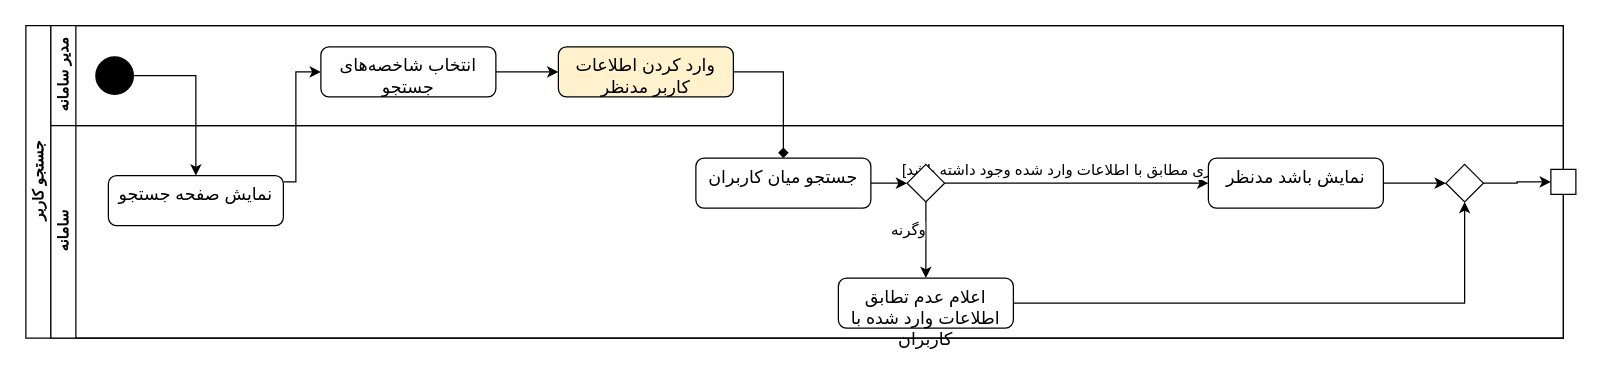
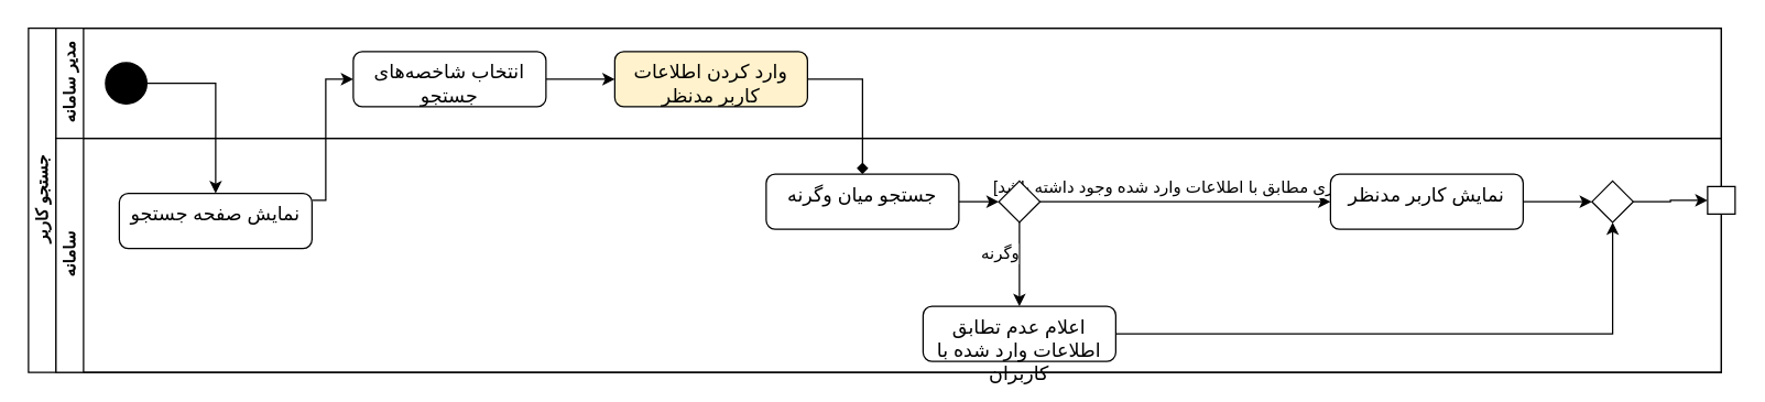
  <mxCell id="0" />
  <mxCell id="1" parent="0" />
  <mxCell id="2" value="جستجو کاربر" style="swimlane;html=1;childLayout=stackLayout;resizeParent=1;resizeParentMax=0;horizontal=0;startSize=20;horizontalStack=0;" vertex="1" parent="1"><mxGeometry x="20" y="20" width="1230" height="250" as="geometry" /></mxCell>
  <mxCell id="3" value="مدیر سامانه" style="swimlane;html=1;startSize=20;horizontal=0;" vertex="1" parent="2"><mxGeometry x="20" width="1210" height="80" as="geometry"><mxRectangle x="20" width="490" height="30" as="alternateBounds" /></mxGeometry></mxCell>
  <mxCell id="4" value="" style="ellipse;fillColor=strokeColor;html=1;" vertex="1" parent="3"><mxGeometry x="36" y="25" width="30" height="30" as="geometry" /></mxCell>
  <mxCell id="5" style="edgeStyle=orthogonalEdgeStyle;rounded=0;orthogonalLoop=1;jettySize=auto;html=1;" edge="1" parent="3" source="6" target="7"><mxGeometry relative="1" as="geometry"><mxPoint x="656" y="38.5" as="sourcePoint" /><mxPoint x="394" y="37" as="targetPoint" /></mxGeometry></mxCell>
  <mxCell id="6" value="&lt;span style=&quot;font-size: 14px;&quot;&gt;انتخاب شاخصه‌های جستجو&lt;/span&gt;" style="html=1;align=center;verticalAlign=top;rounded=1;absoluteArcSize=1;arcSize=13;dashed=0;whiteSpace=wrap;" vertex="1" parent="3"><mxGeometry x="216" y="17" width="140" height="40" as="geometry" /></mxCell>
  <mxCell id="7" value="&lt;font style=&quot;font-size: 14px;&quot;&gt;وارد کردن اطلاعات کاربر مدنظر&lt;/font&gt;" style="html=1;align=center;verticalAlign=top;rounded=1;absoluteArcSize=1;arcSize=13;dashed=0;whiteSpace=wrap;fillColor=#fff2cc;" vertex="1" parent="3"><mxGeometry x="406" y="17" width="140" height="40" as="geometry" /></mxCell>
  <mxCell id="8" value="سامانه" style="swimlane;html=1;startSize=20;horizontal=0;" vertex="1" parent="2"><mxGeometry x="20" y="80" width="1210" height="170" as="geometry" /></mxCell>
  <mxCell id="9" style="edgeStyle=orthogonalEdgeStyle;rounded=0;orthogonalLoop=1;jettySize=auto;html=1;" edge="1" parent="8" source="21" target="12"><mxGeometry relative="1" as="geometry"><Array as="points" /><mxPoint x="726" y="46" as="sourcePoint" /></mxGeometry></mxCell>
  <mxCell id="10" style="edgeStyle=orthogonalEdgeStyle;rounded=0;orthogonalLoop=1;jettySize=auto;html=1;" edge="1" parent="8" source="12" target="18"><mxGeometry relative="1" as="geometry"><mxPoint x="751" y="45.64" as="sourcePoint" /><mxPoint x="874" y="46" as="targetPoint" /></mxGeometry></mxCell>
  <mxCell id="11" value="&lt;span style=&quot;font-size: 12px;&quot;&gt;[کاربری مطابق با اطلاعات وارد شده وجود داشته باشد]&lt;/span&gt;" style="edgeLabel;html=1;align=center;verticalAlign=middle;resizable=0;points=[];" connectable="0" vertex="1" parent="10"><mxGeometry x="-0.362" y="1" relative="1" as="geometry"><mxPoint x="33" y="-10" as="offset" /></mxGeometry></mxCell>
  <mxCell id="12" value="" style="rhombus;" vertex="1" parent="8"><mxGeometry x="685" y="31" width="30" height="30" as="geometry" /></mxCell>
  <mxCell id="13" style="edgeStyle=orthogonalEdgeStyle;rounded=0;orthogonalLoop=1;jettySize=auto;html=1;entryX=0.5;entryY=1;entryDx=0;entryDy=0;" edge="1" parent="8" source="14" target="20"><mxGeometry relative="1" as="geometry" /></mxCell>
  <mxCell id="14" value="&lt;font style=&quot;font-size: 14px;&quot;&gt;اعلام عدم تطابق اطلاعات وارد شده با کاربران&lt;/font&gt;" style="html=1;align=center;verticalAlign=top;rounded=1;absoluteArcSize=1;arcSize=13;dashed=0;whiteSpace=wrap;" vertex="1" parent="8"><mxGeometry x="630" y="122" width="140" height="40" as="geometry" /></mxCell>
  <mxCell id="15" style="edgeStyle=orthogonalEdgeStyle;rounded=0;orthogonalLoop=1;jettySize=auto;html=1;" edge="1" parent="8" source="12" target="14"><mxGeometry relative="1" as="geometry" /></mxCell>
  <mxCell id="16" value="&lt;font style=&quot;font-size: 12px;&quot;&gt;وگرنه&lt;/font&gt;" style="edgeLabel;html=1;align=center;verticalAlign=middle;resizable=0;points=[];" connectable="0" vertex="1" parent="15"><mxGeometry x="-0.221" y="-2" relative="1" as="geometry"><mxPoint x="-13" y="-2" as="offset" /></mxGeometry></mxCell>
  <mxCell id="17" style="edgeStyle=orthogonalEdgeStyle;rounded=0;orthogonalLoop=1;jettySize=auto;html=1;entryX=0;entryY=0.5;entryDx=0;entryDy=0;" edge="1" parent="8" source="18" target="20"><mxGeometry relative="1" as="geometry"><mxPoint x="1144" y="46.0" as="targetPoint" /></mxGeometry></mxCell>
- <mxCell id="18" value="&lt;span style=&quot;font-size: 14px;&quot;&gt;نمایش باشد مدنظر&lt;/span&gt;" style="html=1;align=center;verticalAlign=top;rounded=1;absoluteArcSize=1;arcSize=13;dashed=0;whiteSpace=wrap;" vertex="1" parent="8"><mxGeometry x="926" y="26" width="140" height="40" as="geometry" /></mxCell>
+ <mxCell id="18" value="&lt;span style=&quot;font-size: 14px;&quot;&gt;نمایش کاربر مدنظر&lt;/span&gt;" style="html=1;align=center;verticalAlign=top;rounded=1;absoluteArcSize=1;arcSize=13;dashed=0;whiteSpace=wrap;" vertex="1" parent="8"><mxGeometry x="926" y="26" width="140" height="40" as="geometry" /></mxCell>
  <mxCell id="19" value="&lt;span style=&quot;font-size: 14px;&quot;&gt;نمایش صفحه جستجو&lt;/span&gt;" style="html=1;align=center;verticalAlign=top;rounded=1;absoluteArcSize=1;arcSize=13;dashed=0;whiteSpace=wrap;" vertex="1" parent="8"><mxGeometry x="46" y="40" width="140" height="40" as="geometry" /></mxCell>
  <mxCell id="20" value="" style="rhombus;" vertex="1" parent="8"><mxGeometry x="1116" y="31" width="30" height="30" as="geometry" /></mxCell>
- <mxCell id="21" value="&lt;span style=&quot;font-size: 14px;&quot;&gt;جستجو میان کاربران&lt;br&gt;&lt;/span&gt;" style="html=1;align=center;verticalAlign=top;rounded=1;absoluteArcSize=1;arcSize=13;dashed=0;whiteSpace=wrap;" vertex="1" parent="8"><mxGeometry x="516" y="26" width="140" height="40" as="geometry" /></mxCell>
+ <mxCell id="21" value="&lt;span style=&quot;font-size: 14px;&quot;&gt;جستجو میان وگرنه&lt;br&gt;&lt;/span&gt;" style="html=1;align=center;verticalAlign=top;rounded=1;absoluteArcSize=1;arcSize=13;dashed=0;whiteSpace=wrap;" vertex="1" parent="8"><mxGeometry x="516" y="26" width="140" height="40" as="geometry" /></mxCell>
  <mxCell id="22" value="" style="rounded=0;whiteSpace=wrap;html=1;" vertex="1" parent="8"><mxGeometry x="1200" y="35" width="20" height="20" as="geometry" /></mxCell>
  <mxCell id="23" style="edgeStyle=orthogonalEdgeStyle;rounded=0;orthogonalLoop=1;jettySize=auto;html=1;" edge="1" parent="8" source="20" target="22"><mxGeometry relative="1" as="geometry" /></mxCell>
  <mxCell id="24" style="edgeStyle=orthogonalEdgeStyle;rounded=0;orthogonalLoop=1;jettySize=auto;html=1;" edge="1" parent="2" source="4" target="19"><mxGeometry relative="1" as="geometry"><Array as="points"><mxPoint x="136" y="40" /></Array><mxPoint x="196" y="220" as="targetPoint" /><mxPoint x="198" y="120" as="sourcePoint" /></mxGeometry></mxCell>
  <mxCell id="25" style="edgeStyle=orthogonalEdgeStyle;rounded=0;orthogonalLoop=1;jettySize=auto;html=1;" edge="1" parent="2" source="19" target="6"><mxGeometry relative="1" as="geometry"><Array as="points"><mxPoint x="216" y="125" /><mxPoint x="216" y="37" /></Array><mxPoint x="246" y="140" as="targetPoint" /></mxGeometry></mxCell>
  <mxCell id="26" style="edgeStyle=orthogonalEdgeStyle;rounded=0;orthogonalLoop=1;jettySize=auto;html=1;endArrow=diamond;" edge="1" parent="2" source="7" target="21"><mxGeometry relative="1" as="geometry"><Array as="points"><mxPoint x="606" y="37" /></Array></mxGeometry></mxCell>
